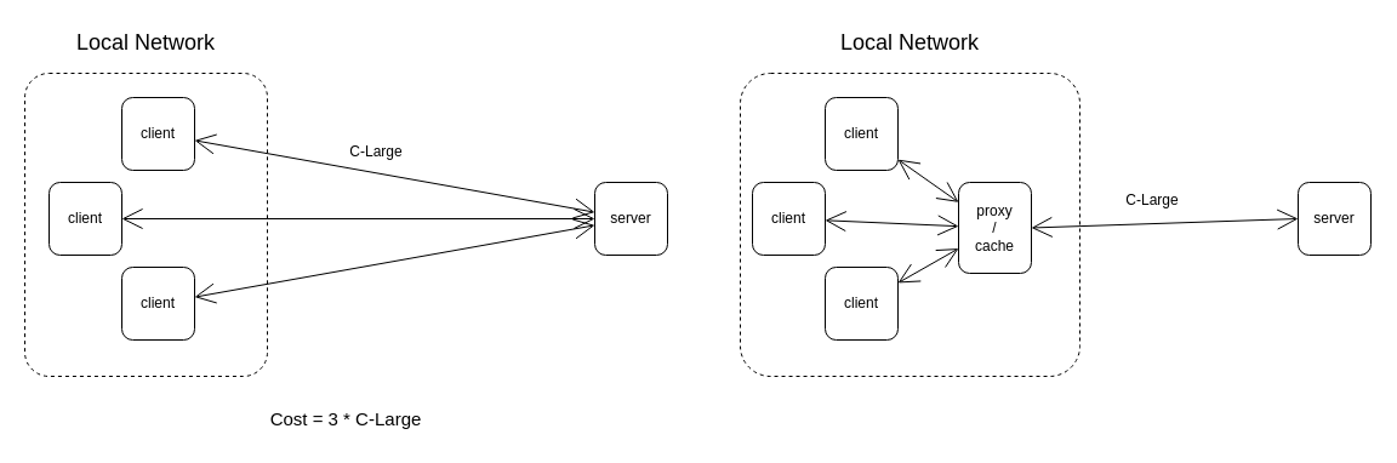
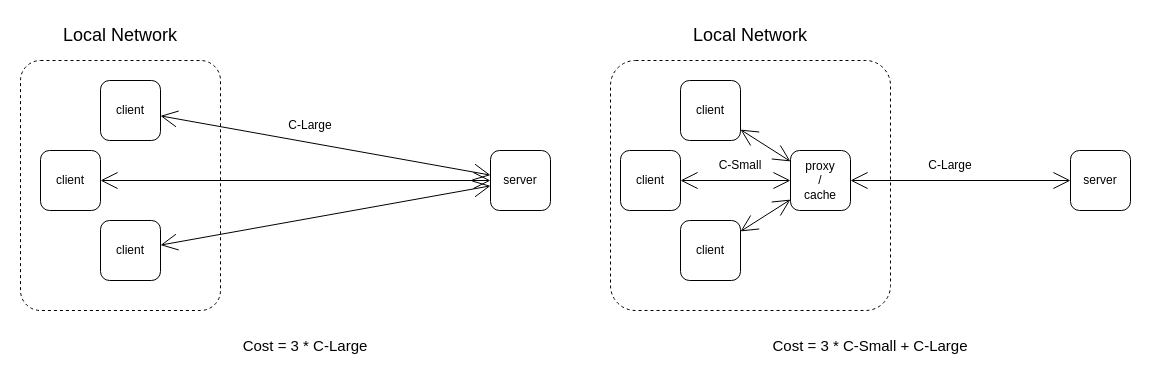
  <mxCell id="0" />
  <mxCell id="1" parent="0" />
  <mxCell id="2" value="" style="rounded=1;whiteSpace=wrap;html=1;arcSize=10;fillColor=none;dashed=1;strokeColor=#000000;" vertex="1" parent="1"><mxGeometry width="200" height="250" as="geometry" x="20" y="60" /></mxCell>
  <mxCell id="3" value="" style="rounded=1;whiteSpace=wrap;html=1;arcSize=10;fillColor=none;dashed=1;strokeColor=#000000;" vertex="1" parent="1"><mxGeometry x="610" width="280" height="250" as="geometry" y="60" /></mxCell>
  <mxCell id="4" style="edgeStyle=none;html=1;startArrow=open;startFill=0;endArrow=open;endFill=0;startSize=15;endSize=15;" edge="1" parent="1" source="5" target="10"><mxGeometry relative="1" as="geometry" /></mxCell>
  <mxCell id="5" value="client" style="rounded=1;whiteSpace=wrap;html=1;labelBackgroundColor=none;fontColor=#000000;strokeColor=#000000;" vertex="1" parent="1"><mxGeometry x="100" y="80" width="60" height="60" as="geometry" /></mxCell>
  <mxCell id="6" style="edgeStyle=none;html=1;startArrow=open;startFill=0;endArrow=open;endFill=0;startSize=15;endSize=15;" edge="1" parent="1" source="7" target="10"><mxGeometry relative="1" as="geometry" /></mxCell>
  <mxCell id="7" value="&#10;&#10;&lt;span style=&quot;font-family: helvetica; font-size: 12px; font-style: normal; font-weight: 400; letter-spacing: normal; text-align: center; text-indent: 0px; text-transform: none; word-spacing: 0px; display: inline; float: none;&quot;&gt;client&lt;/span&gt;&#10;&#10;" style="rounded=1;whiteSpace=wrap;html=1;labelBackgroundColor=none;fontColor=#000000;strokeColor=#000000;" vertex="1" parent="1"><mxGeometry x="100" y="220" width="60" height="60" as="geometry" /></mxCell>
  <mxCell id="8" style="edgeStyle=none;html=1;endArrow=open;endFill=0;startArrow=open;startFill=0;endSize=15;startSize=15;" edge="1" parent="1" source="9" target="10"><mxGeometry relative="1" as="geometry" /></mxCell>
  <mxCell id="9" value="&#10;&#10;&lt;span style=&quot;font-family: helvetica; font-size: 12px; font-style: normal; font-weight: 400; letter-spacing: normal; text-align: center; text-indent: 0px; text-transform: none; word-spacing: 0px; display: inline; float: none;&quot;&gt;client&lt;/span&gt;&#10;&#10;" style="rounded=1;whiteSpace=wrap;html=1;labelBackgroundColor=none;fontColor=#000000;strokeColor=#000000;" vertex="1" parent="1"><mxGeometry x="40" y="150" width="60" height="60" as="geometry" /></mxCell>
  <mxCell id="10" value="server" style="rounded=1;whiteSpace=wrap;html=1;strokeColor=#000000;" vertex="1" parent="1"><mxGeometry x="490" y="150" width="60" height="60" as="geometry" /></mxCell>
  <mxCell id="11" style="edgeStyle=none;html=1;startArrow=open;startFill=0;endArrow=open;endFill=0;startSize=15;endSize=15;" edge="1" parent="1" source="12" target="19"><mxGeometry relative="1" as="geometry" /></mxCell>
  <mxCell id="12" value="&#10;&#10;&lt;span style=&quot;font-family: helvetica; font-size: 12px; font-style: normal; font-weight: 400; letter-spacing: normal; text-align: center; text-indent: 0px; text-transform: none; word-spacing: 0px; display: inline; float: none;&quot;&gt;client&lt;/span&gt;&#10;&#10;" style="rounded=1;whiteSpace=wrap;html=1;labelBackgroundColor=none;fontColor=#000000;strokeColor=#000000;" vertex="1" parent="1"><mxGeometry x="680" y="80" width="60" height="60" as="geometry" /></mxCell>
  <mxCell id="13" style="edgeStyle=none;html=1;startArrow=open;startFill=0;endArrow=open;endFill=0;startSize=15;endSize=15;" edge="1" parent="1" source="14" target="19"><mxGeometry relative="1" as="geometry" /></mxCell>
  <mxCell id="14" value="&#10;&#10;&lt;span style=&quot;font-family: helvetica; font-size: 12px; font-style: normal; font-weight: 400; letter-spacing: normal; text-align: center; text-indent: 0px; text-transform: none; word-spacing: 0px; display: inline; float: none;&quot;&gt;client&lt;/span&gt;&#10;&#10;" style="rounded=1;whiteSpace=wrap;html=1;labelBackgroundColor=none;fontColor=#000000;strokeColor=#000000;" vertex="1" parent="1"><mxGeometry x="680" y="220" width="60" height="60" as="geometry" /></mxCell>
  <mxCell id="15" style="edgeStyle=none;html=1;startArrow=open;startFill=0;endArrow=open;endFill=0;startSize=15;endSize=15;" edge="1" parent="1" source="16" target="19"><mxGeometry relative="1" as="geometry" /></mxCell>
  <mxCell id="16" value="&#10;&#10;&lt;span style=&quot;font-family: helvetica; font-size: 12px; font-style: normal; font-weight: 400; letter-spacing: normal; text-align: center; text-indent: 0px; text-transform: none; word-spacing: 0px; display: inline; float: none;&quot;&gt;client&lt;/span&gt;&#10;&#10;" style="rounded=1;whiteSpace=wrap;html=1;labelBackgroundColor=none;fontColor=#000000;strokeColor=#000000;" vertex="1" parent="1"><mxGeometry x="620" y="150" width="60" height="60" as="geometry" /></mxCell>
  <mxCell id="17" value="server" style="rounded=1;whiteSpace=wrap;html=1;strokeColor=#000000;" vertex="1" parent="1"><mxGeometry x="1070" y="150" width="60" height="60" as="geometry" /></mxCell>
  <mxCell id="18" style="edgeStyle=none;html=1;exitX=1;exitY=0.5;exitDx=0;exitDy=0;entryX=0;entryY=0.5;entryDx=0;entryDy=0;startArrow=open;startFill=0;endArrow=open;endFill=0;startSize=15;endSize=15;" edge="1" parent="1" source="19" target="17"><mxGeometry relative="1" as="geometry" /></mxCell>
- <mxCell id="19" value="proxy&lt;br&gt;/&lt;br&gt;cache" style="rounded=1;whiteSpace=wrap;html=1;strokeColor=#000000;" vertex="1" parent="1"><mxGeometry x="790" y="150" width="60" height="75" as="geometry" /></mxCell>
+ <mxCell id="19" value="proxy&lt;br&gt;/&lt;br&gt;cache" style="rounded=1;whiteSpace=wrap;html=1;strokeColor=#000000;" vertex="1" parent="1"><mxGeometry x="790" y="150" width="60" height="60" as="geometry" /></mxCell>
  <mxCell id="20" value="C-Large" style="text;html=1;strokeColor=none;fillColor=none;align=center;verticalAlign=middle;whiteSpace=wrap;rounded=0;" vertex="1" parent="1"><mxGeometry x="280" y="110" width="60" height="30" as="geometry" /></mxCell>
+ <mxCell id="21" value="C-Small" style="text;html=1;strokeColor=none;fillColor=none;align=center;verticalAlign=middle;whiteSpace=wrap;rounded=0;" vertex="1" parent="1"><mxGeometry x="710" y="150" width="60" height="30" as="geometry" /></mxCell>
  <mxCell id="22" value="C-Large" style="text;html=1;strokeColor=none;fillColor=none;align=center;verticalAlign=middle;whiteSpace=wrap;rounded=0;" vertex="1" parent="1"><mxGeometry x="920" y="150" width="60" height="30" as="geometry" /></mxCell>
  <mxCell id="23" value="Local Network" style="text;html=1;strokeColor=none;fillColor=none;align=center;verticalAlign=middle;whiteSpace=wrap;rounded=0;fontSize=18;" vertex="1" parent="1"><mxGeometry x="60" y="20" width="120" height="30" as="geometry" /></mxCell>
  <mxCell id="24" value="Local Network" style="text;html=1;strokeColor=none;fillColor=none;align=center;verticalAlign=middle;whiteSpace=wrap;rounded=0;fontSize=18;" vertex="1" parent="1"><mxGeometry x="690" y="20" width="120" height="30" as="geometry" /></mxCell>
- <mxCell id="25" value="Cost = 3 * C-Large" style="text;html=1;strokeColor=none;fillColor=none;align=center;verticalAlign=middle;whiteSpace=wrap;rounded=0;fontSize=15;" vertex="1" parent="1"><mxGeometry y="330" width="530" height="30" as="geometry" x="20" /></mxCell>
+ <mxCell id="25" value="Cost = 3 * C-Large" style="text;html=1;strokeColor=none;fillColor=none;align=center;verticalAlign=middle;whiteSpace=wrap;rounded=0;fontSize=15;" vertex="1" parent="1"><mxGeometry x="40" y="330" width="530" height="30" as="geometry" /></mxCell>
+ <mxCell id="26" value="Cost = 3 * C-Small + C-Large" style="text;html=1;strokeColor=none;fillColor=none;align=center;verticalAlign=middle;whiteSpace=wrap;rounded=0;fontSize=15;" vertex="1" parent="1"><mxGeometry x="610" y="330" width="520" height="30" as="geometry" /></mxCell>
